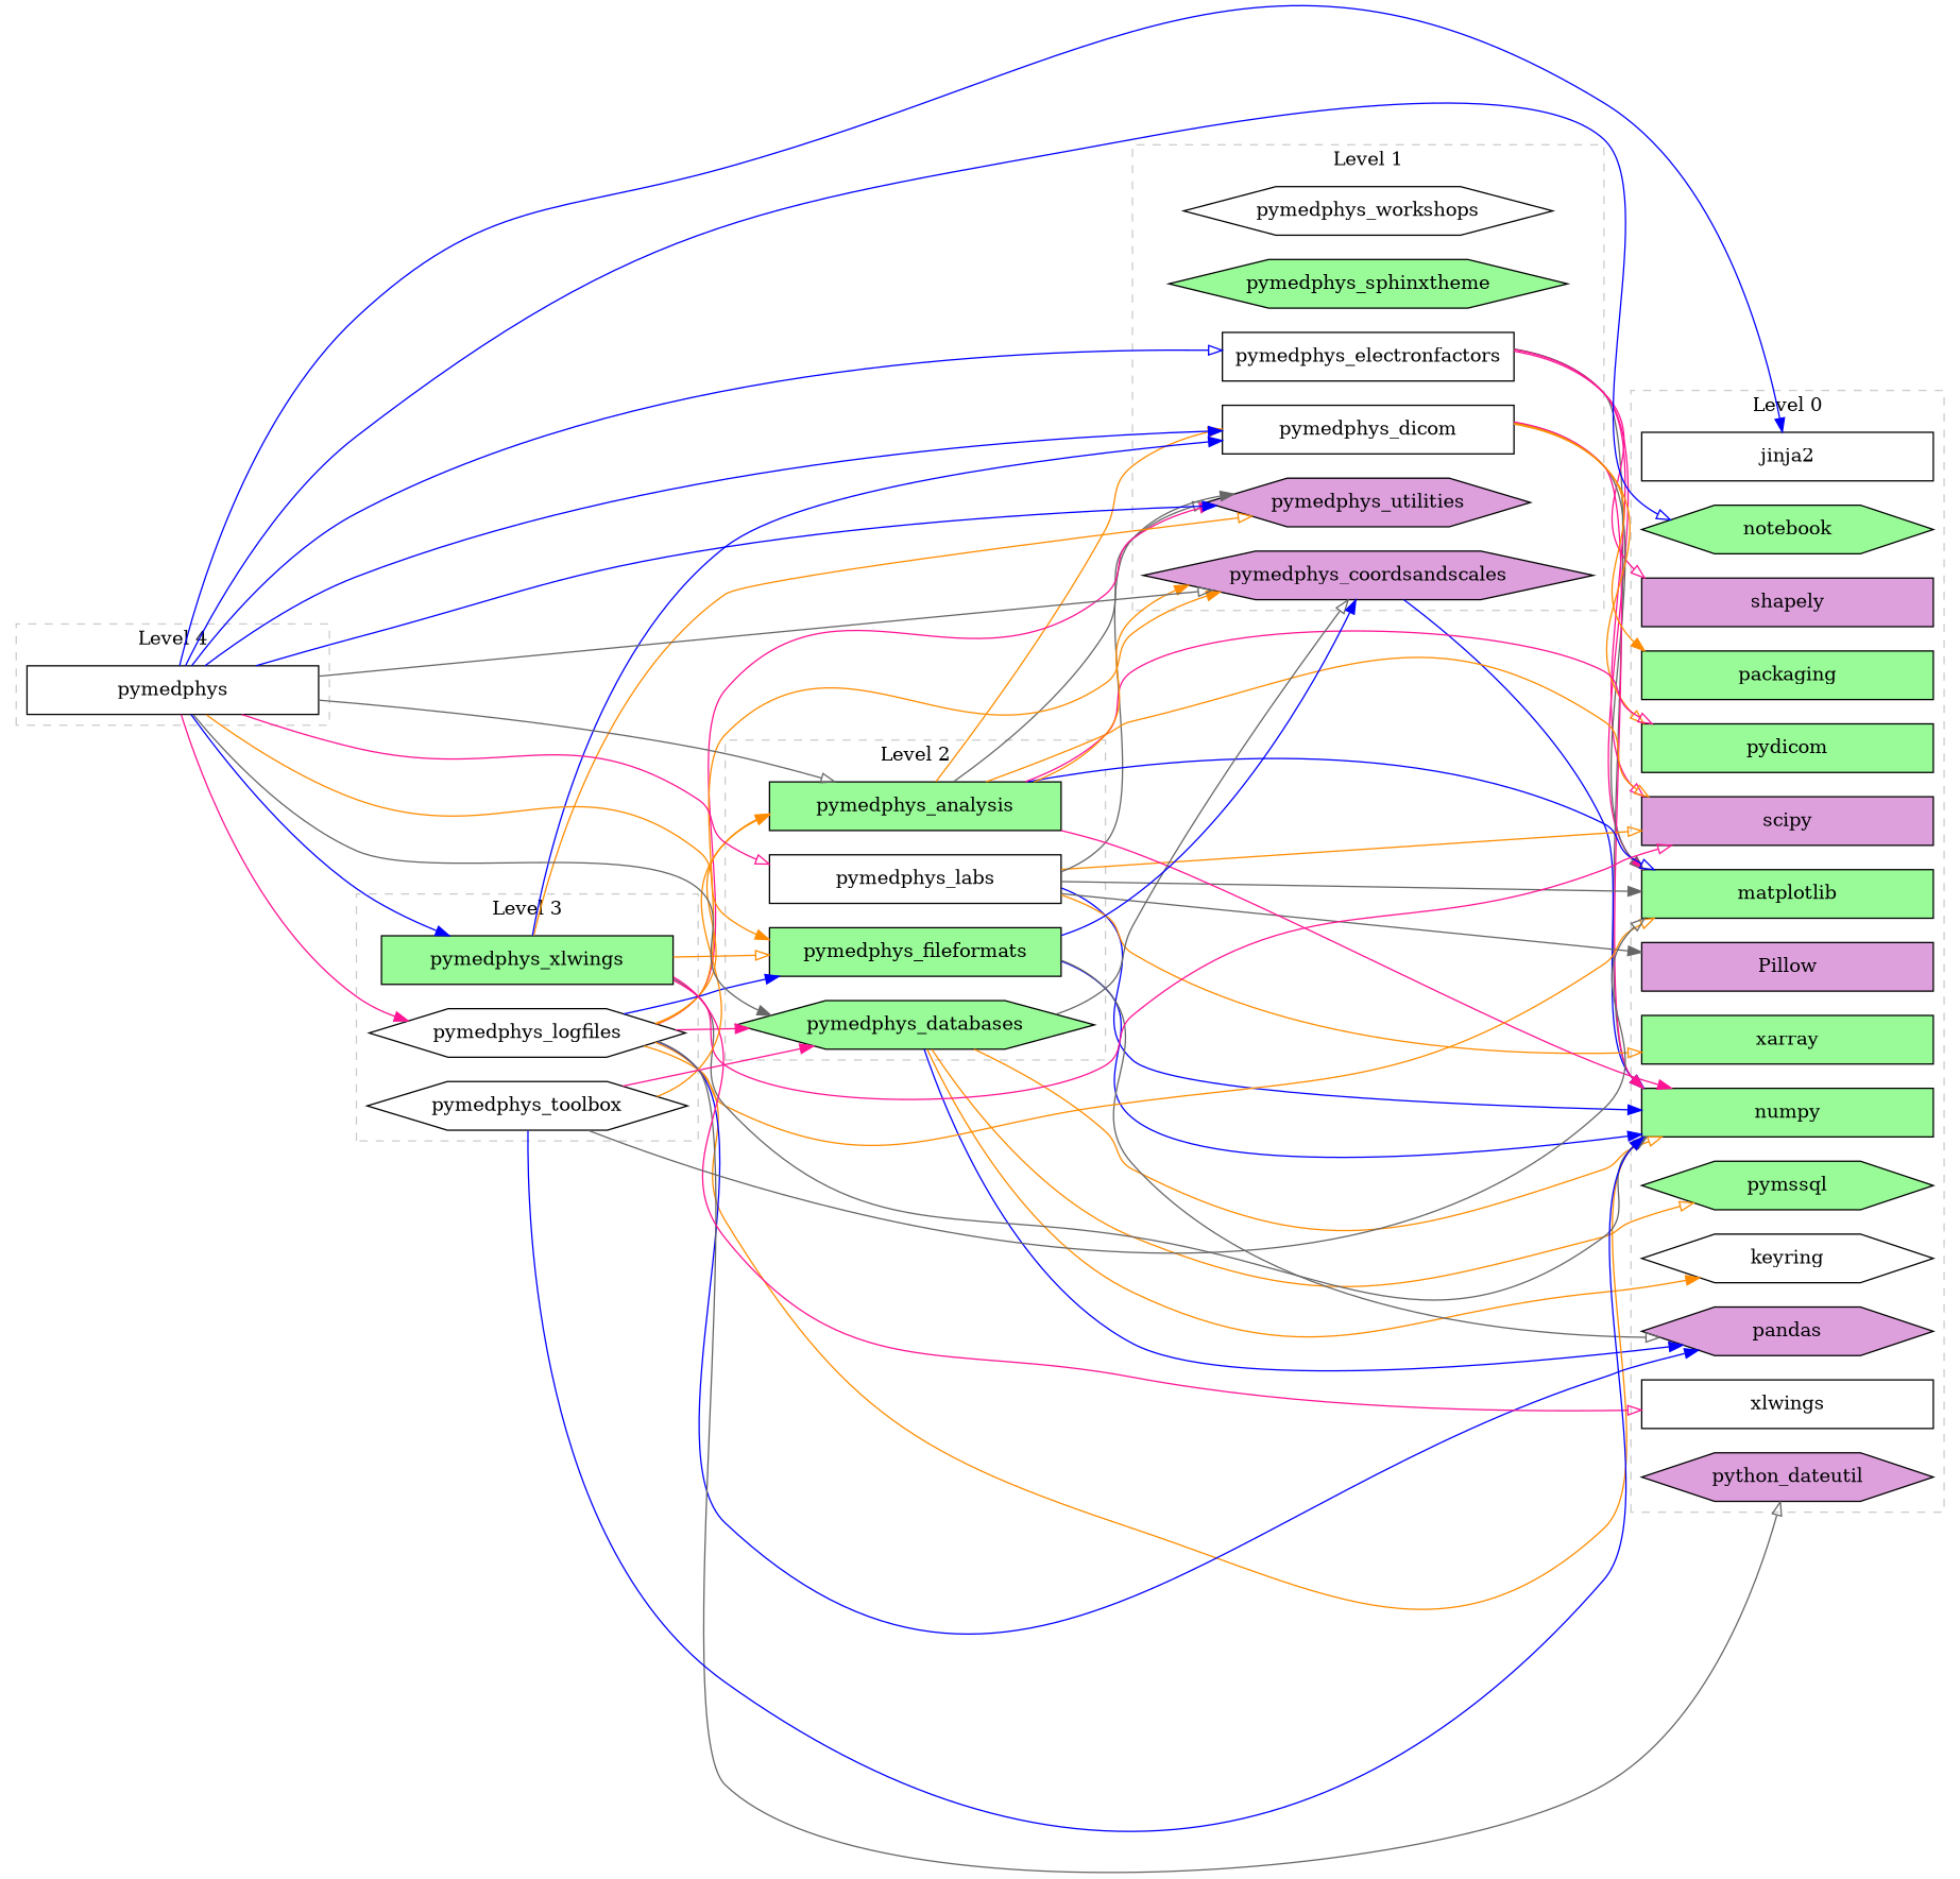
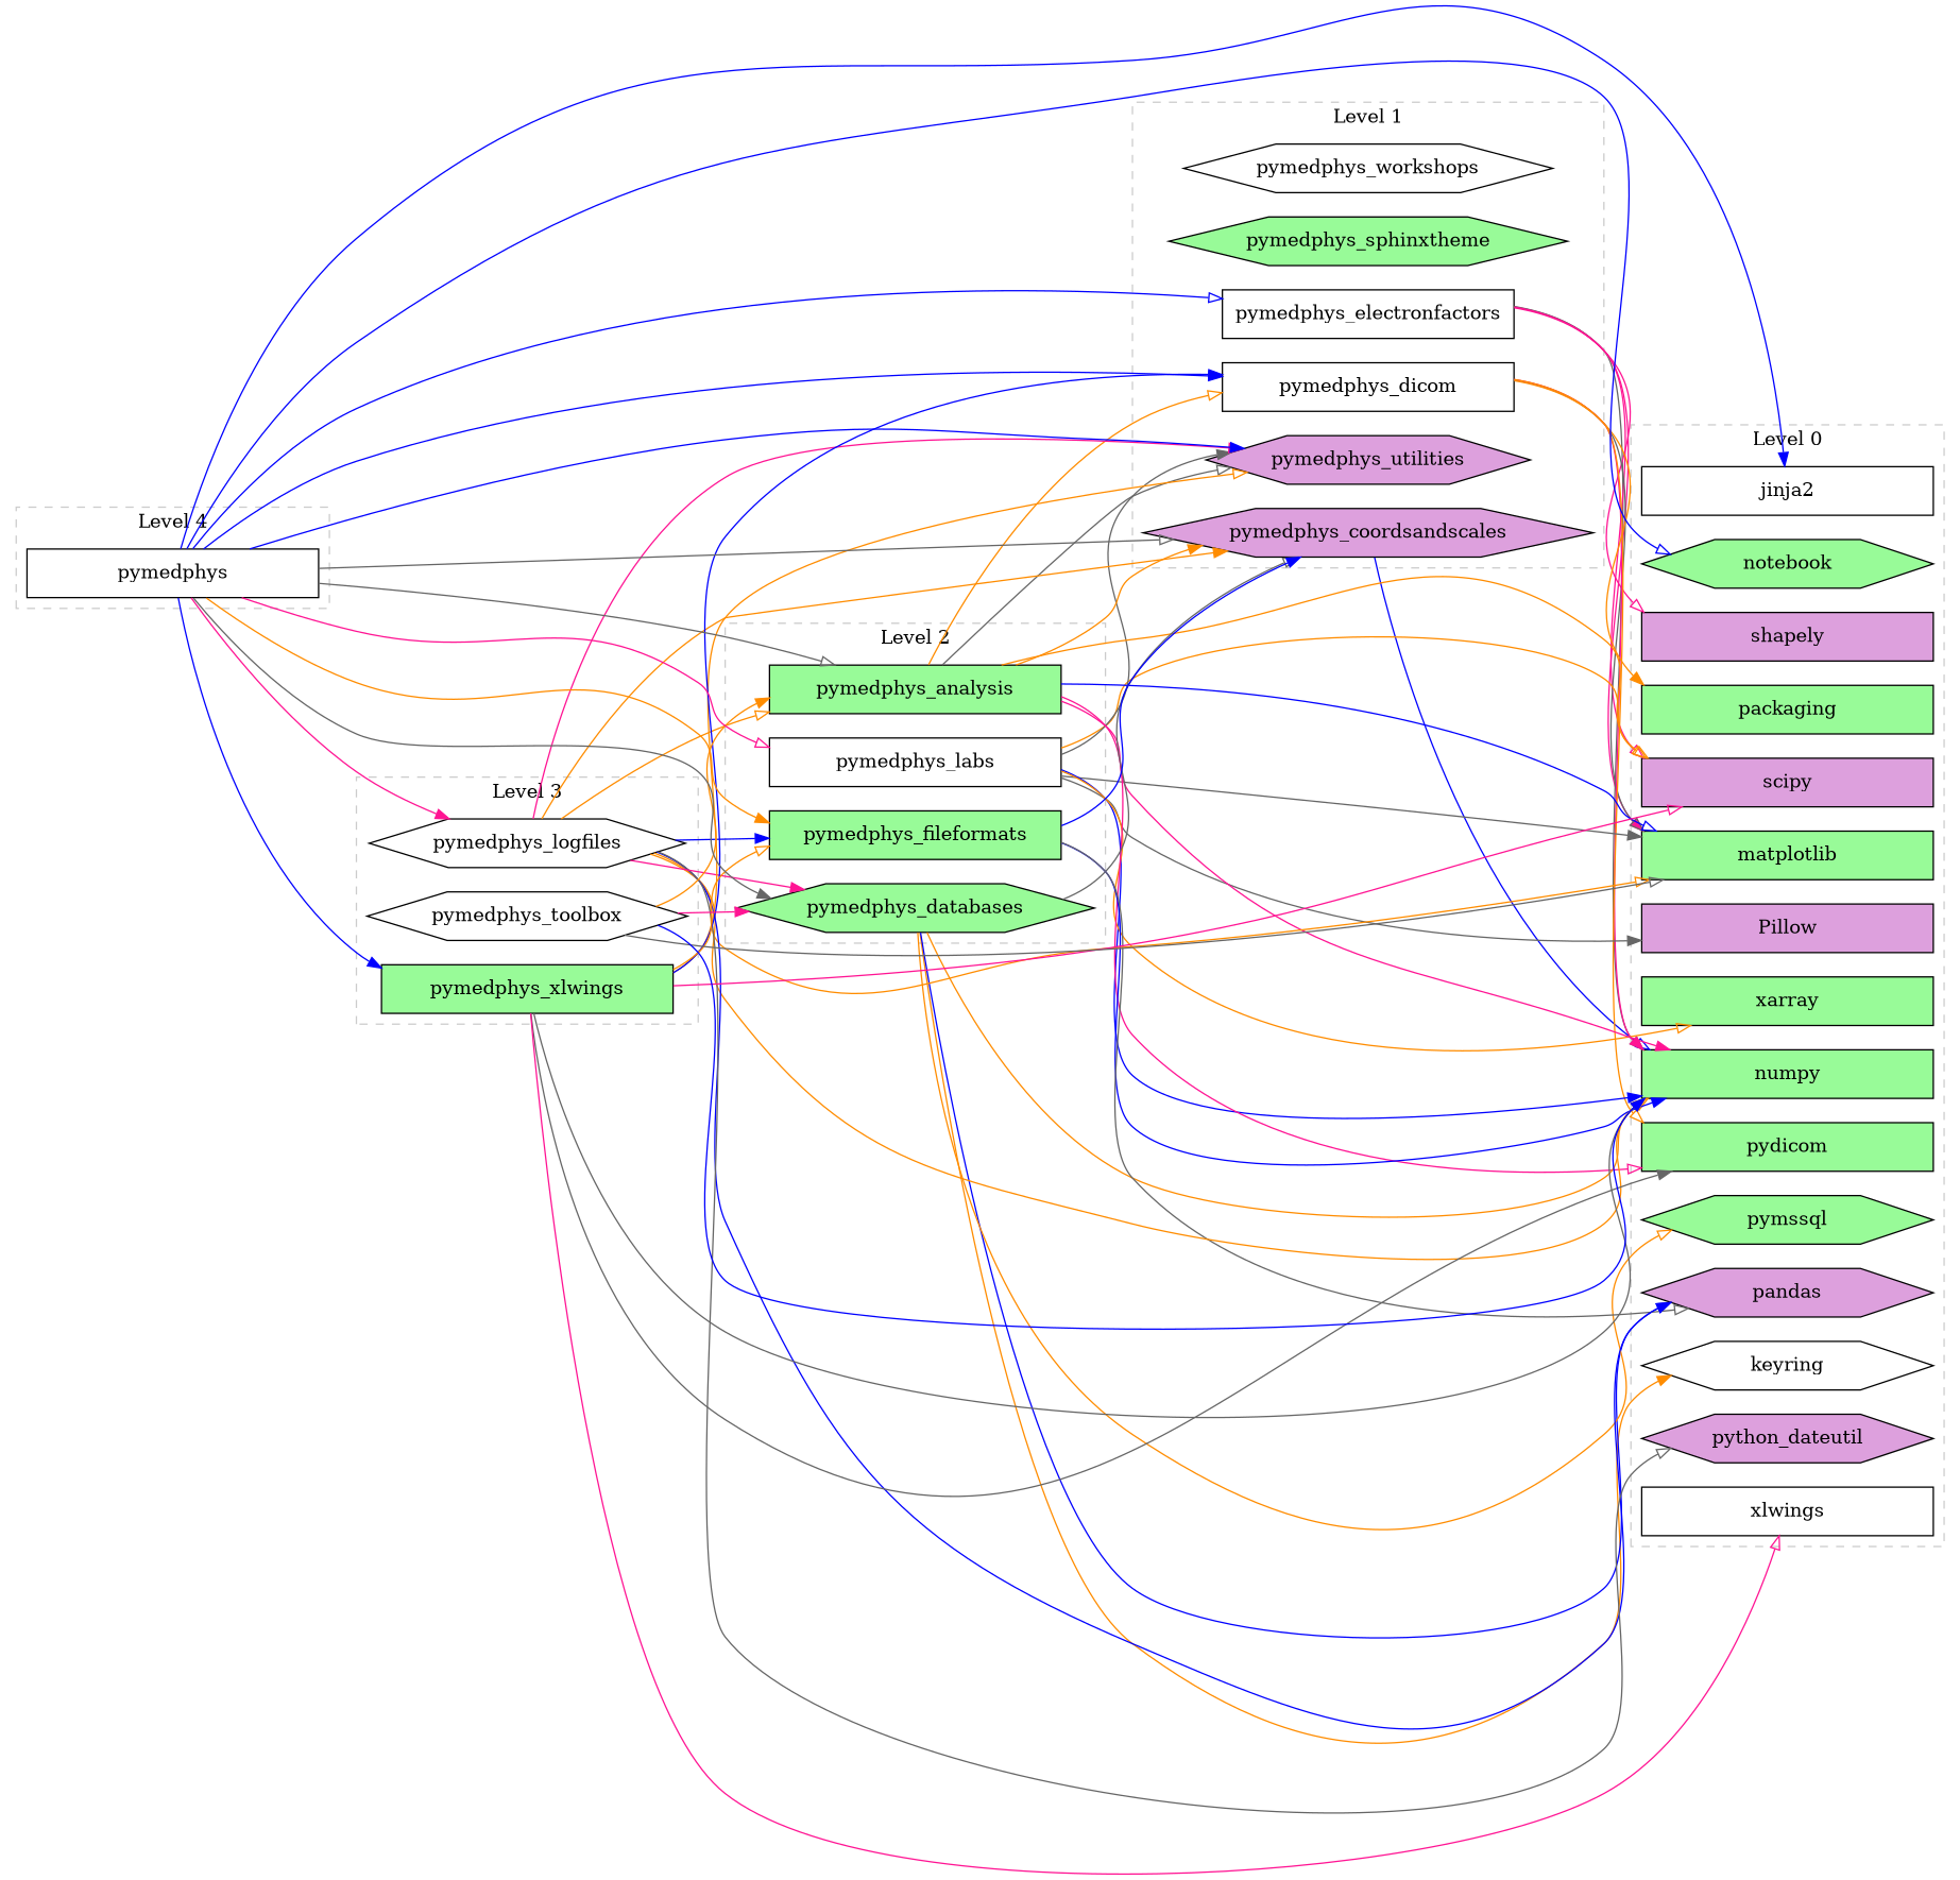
  strict digraph {
    rankdir=LR
    splines=spline
    node [fillcolor=palegreen shape=box style=filled]
    edge [arrowhead=normal color=darkorange]
    matplotlib [width=3]
    numpy [width=3]
    scipy [fillcolor=plum width=3]
    shapely [fillcolor=plum width=3]
    Pillow [fillcolor=plum width=3]
    xarray [width=3]
    packaging [width=3]
    pydicom [width=3]
    keyring [fillcolor=white shape=hexagon width=3]
    pandas [fillcolor=plum shape=hexagon width=3]
    pymssql [shape=hexagon width=3]
    python_dateutil [fillcolor=plum shape=hexagon width=3]
    xlwings [fillcolor=white width=3]
    jinja2 [fillcolor=white width=3]
    notebook [shape=hexagon width=3]
    pymedphys_workshops [fillcolor=white shape=hexagon width=3]
    pymedphys_sphinxtheme [shape=hexagon width=3]
    pymedphys_electronfactors [fillcolor=white width=3]
    pymedphys_utilities [fillcolor=plum shape=hexagon width=3]
    pymedphys_coordsandscales [fillcolor=plum shape=hexagon width=3]
    pymedphys_dicom [fillcolor=white width=3]
    pymedphys_labs [fillcolor=white width=3]
    pymedphys_analysis [width=3]
    pymedphys_databases [shape=hexagon width=3]
    pymedphys_fileformats [width=3]
    pymedphys_logfiles [fillcolor=white shape=hexagon width=3]
    pymedphys_xlwings [width=3]
    pymedphys_toolbox [fillcolor=white shape=hexagon width=3]
    pymedphys [fillcolor=white width=3]
    subgraph cluster_1 {
      color=grey80
      label="Level 0"
      style=dashed
      matplotlib
      numpy
      scipy
      shapely
      Pillow
      xarray
      packaging
      pydicom
      keyring
      pandas
      pymssql
      python_dateutil
      xlwings
      jinja2
      notebook
    }
    subgraph cluster_2 {
      color=grey80
      label="Level 1"
      style=dashed
      pymedphys_workshops
      pymedphys_sphinxtheme
      pymedphys_electronfactors
      pymedphys_utilities
      pymedphys_coordsandscales
      pymedphys_dicom
    }
    subgraph cluster_3 {
      color=grey80
      label="Level 2"
      style=dashed
      pymedphys_labs
      pymedphys_analysis
      pymedphys_databases
      pymedphys_fileformats
    }
    subgraph cluster_4 {
      color=grey80
      label="Level 3"
      style=dashed
      pymedphys_logfiles
      pymedphys_xlwings
      pymedphys_toolbox
    }
    subgraph cluster_5 {
      color=grey80
      label="Level 4"
      style=dashed
      pymedphys
    }
    pymedphys_electronfactors -> matplotlib [color=deeppink]
    pymedphys_electronfactors -> numpy [arrowhead=onormal color=gray40]
    pymedphys_electronfactors -> scipy [arrowhead=onormal color=deeppink]
    pymedphys_electronfactors -> shapely [arrowhead=onormal color=deeppink]
    pymedphys_coordsandscales -> numpy [arrowhead=onormal color=blue]
    pymedphys_dicom -> matplotlib [arrowhead=onormal color=gray40]
    pymedphys_dicom -> numpy [color=deeppink]
    pymedphys_dicom -> packaging
    pymedphys_dicom -> pydicom [arrowhead=onormal]
    pymedphys_labs -> matplotlib [color=gray40]
    pymedphys_labs -> numpy [color=blue]
    pymedphys_labs -> scipy [arrowhead=onormal]
    pymedphys_labs -> Pillow [color=gray40]
    pymedphys_labs -> xarray [arrowhead=onormal]
    pymedphys_labs -> pymedphys_utilities [color=gray40]
    pymedphys_analysis -> matplotlib [arrowhead=onormal color=blue]
    pymedphys_analysis -> numpy [color=deeppink]
    pymedphys_analysis -> scipy [arrowhead=onormal]
    pymedphys_analysis -> pydicom [arrowhead=onormal color=deeppink]
    pymedphys_analysis -> pymedphys_utilities [arrowhead=onormal color=gray40]
    pymedphys_analysis -> pymedphys_coordsandscales
    pymedphys_analysis -> pymedphys_dicom [arrowhead=onormal]
    pymedphys_databases -> numpy [arrowhead=onormal]
    pymedphys_databases -> keyring
    pymedphys_databases -> pandas [color=blue]
    pymedphys_databases -> pymssql [arrowhead=onormal]
    pymedphys_databases -> pymedphys_coordsandscales [arrowhead=onormal color=gray40]
    pymedphys_fileformats -> numpy [color=blue]
    pymedphys_fileformats -> pandas [arrowhead=onormal color=gray40]
    pymedphys_fileformats -> pymedphys_coordsandscales [color=blue]
    pymedphys_logfiles -> matplotlib [arrowhead=onormal]
    pymedphys_logfiles -> numpy [arrowhead=onormal]
    pymedphys_logfiles -> pandas [color=blue]
    pymedphys_logfiles -> python_dateutil [arrowhead=onormal color=gray40]
    pymedphys_logfiles -> pymedphys_utilities [color=deeppink]
    pymedphys_logfiles -> pymedphys_coordsandscales
    pymedphys_logfiles -> pymedphys_analysis [arrowhead=onormal]
    pymedphys_logfiles -> pymedphys_databases [color=deeppink]
    pymedphys_logfiles -> pymedphys_fileformats [color=blue]
    pymedphys_xlwings -> numpy [color=gray40]
    pymedphys_xlwings -> scipy [arrowhead=onormal color=deeppink]
+   pymedphys_xlwings -> pydicom [color=gray40]
    pymedphys_xlwings -> xlwings [arrowhead=onormal color=deeppink]
    pymedphys_xlwings -> pymedphys_utilities [arrowhead=onormal]
    pymedphys_xlwings -> pymedphys_dicom [color=blue]
    pymedphys_xlwings -> pymedphys_fileformats [arrowhead=onormal]
    pymedphys_toolbox -> matplotlib [arrowhead=onormal color=gray40]
    pymedphys_toolbox -> numpy [color=blue]
    pymedphys_toolbox -> pymedphys_analysis
    pymedphys_toolbox -> pymedphys_databases [color=deeppink]
    pymedphys -> jinja2 [color=blue]
    pymedphys -> notebook [arrowhead=onormal color=blue]
    pymedphys -> pymedphys_electronfactors [arrowhead=onormal color=blue]
    pymedphys -> pymedphys_utilities [color=blue]
    pymedphys -> pymedphys_coordsandscales [arrowhead=onormal color=gray40]
    pymedphys -> pymedphys_dicom [color=blue]
    pymedphys -> pymedphys_labs [arrowhead=onormal color=deeppink]
    pymedphys -> pymedphys_analysis [arrowhead=onormal color=gray40]
    pymedphys -> pymedphys_databases [color=gray40]
    pymedphys -> pymedphys_fileformats
    pymedphys -> pymedphys_logfiles [color=deeppink]
    pymedphys -> pymedphys_xlwings [color=blue]
  }
